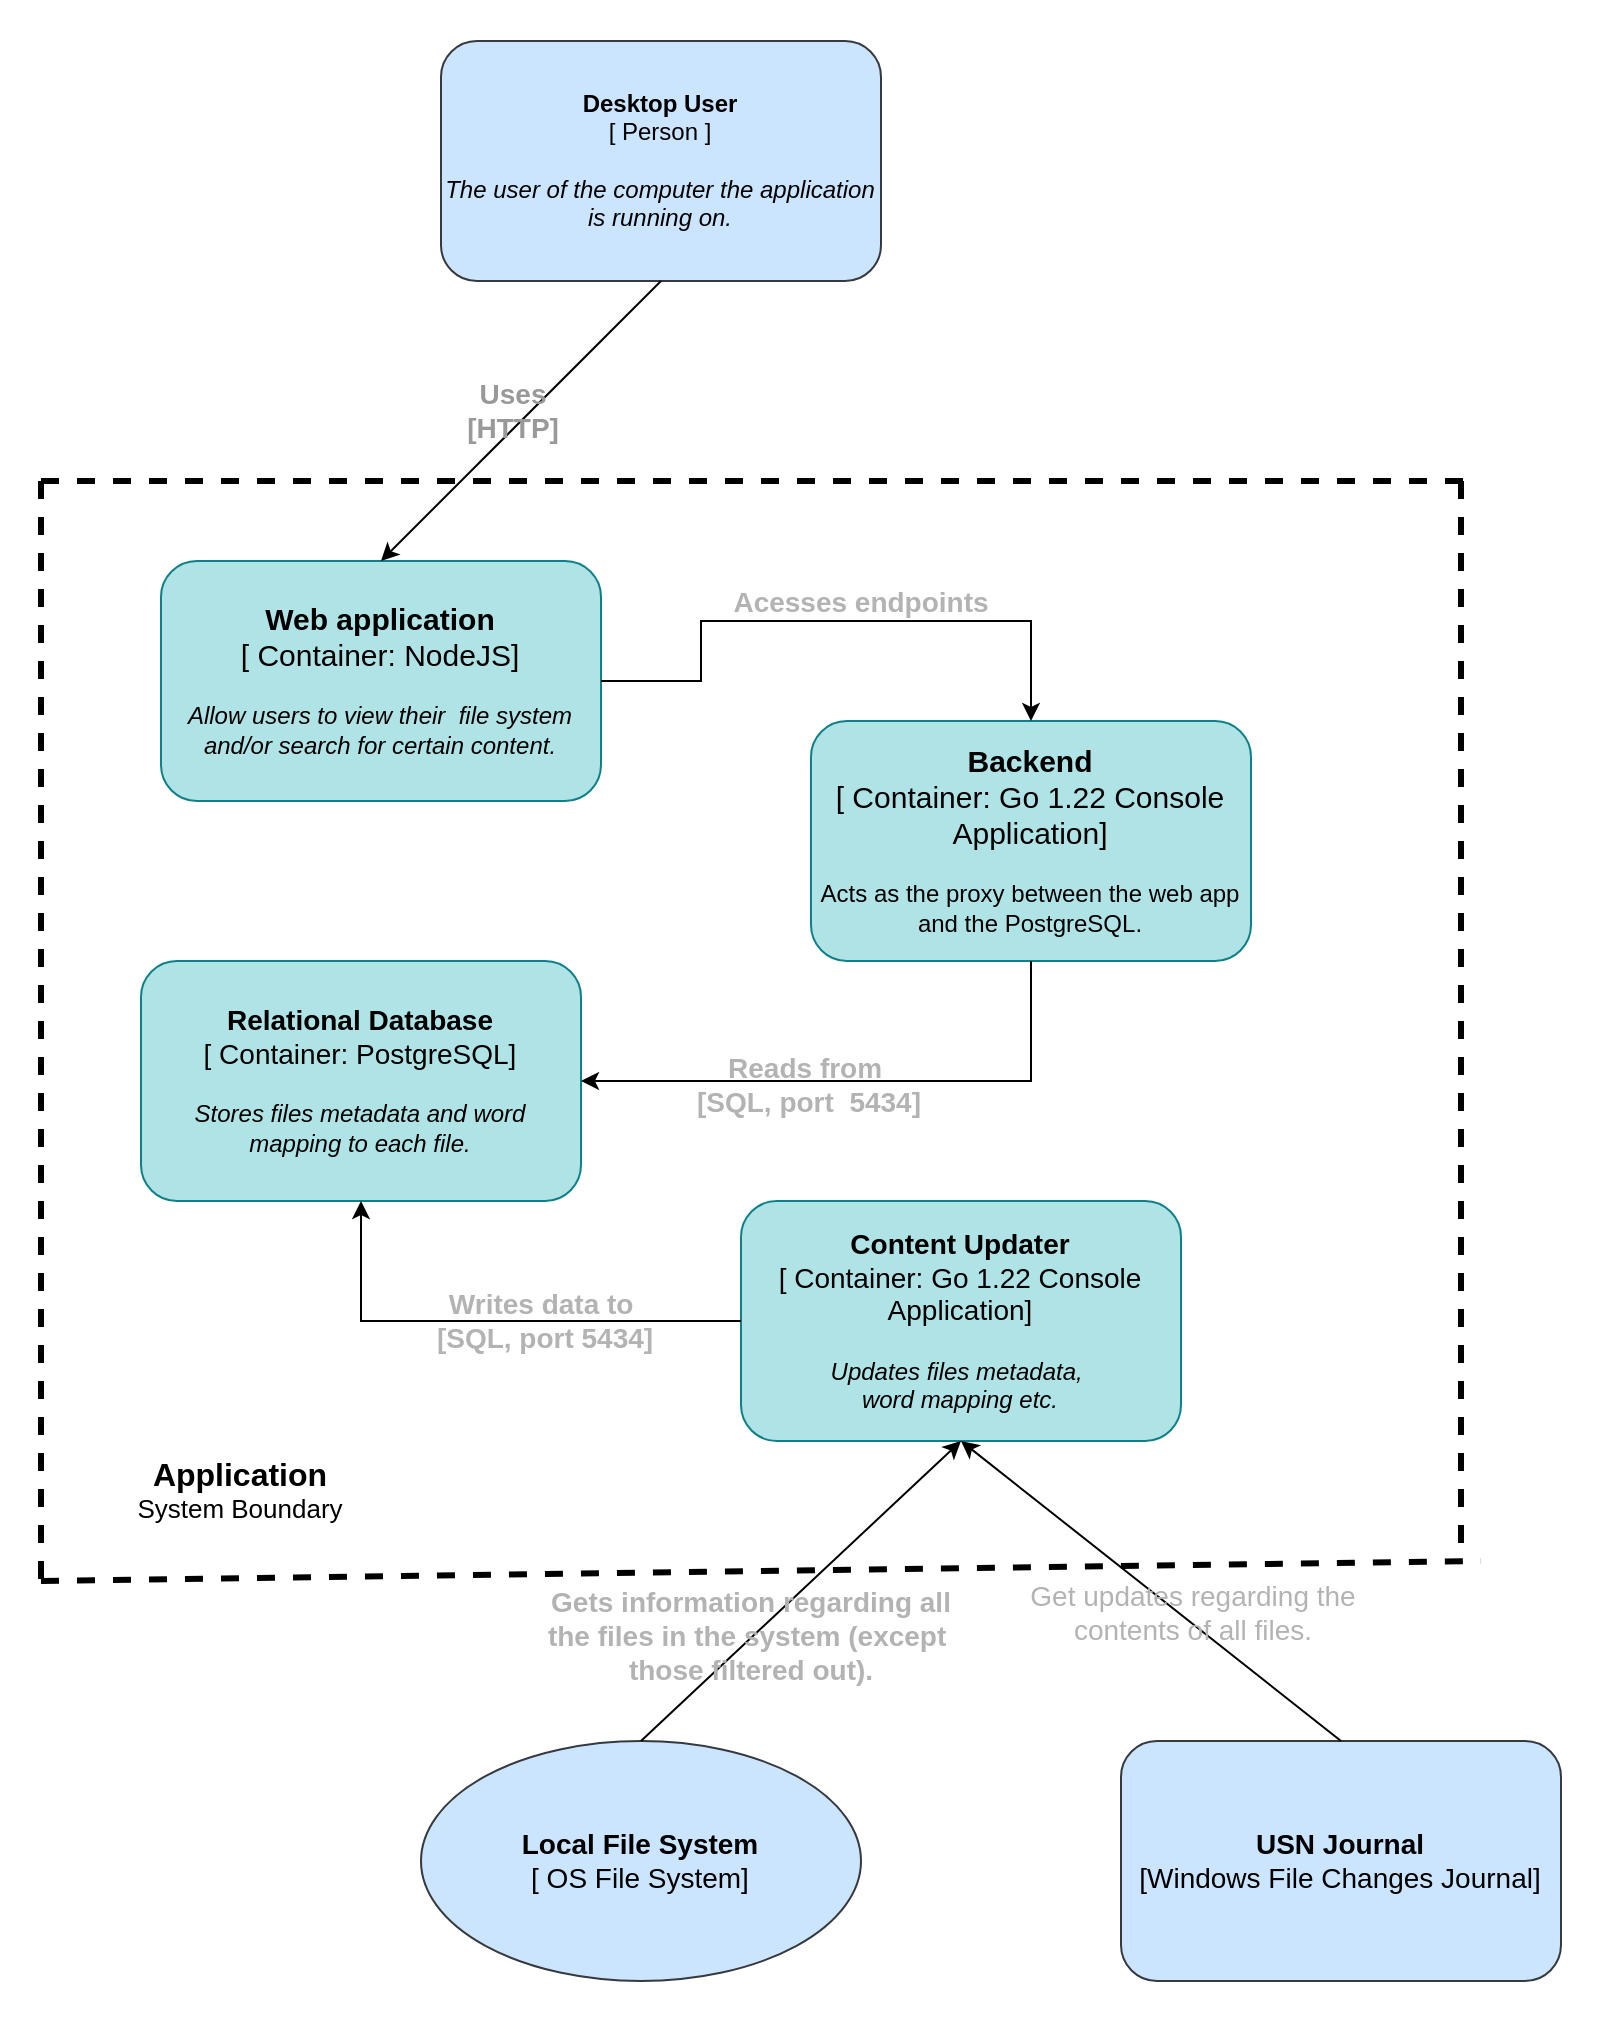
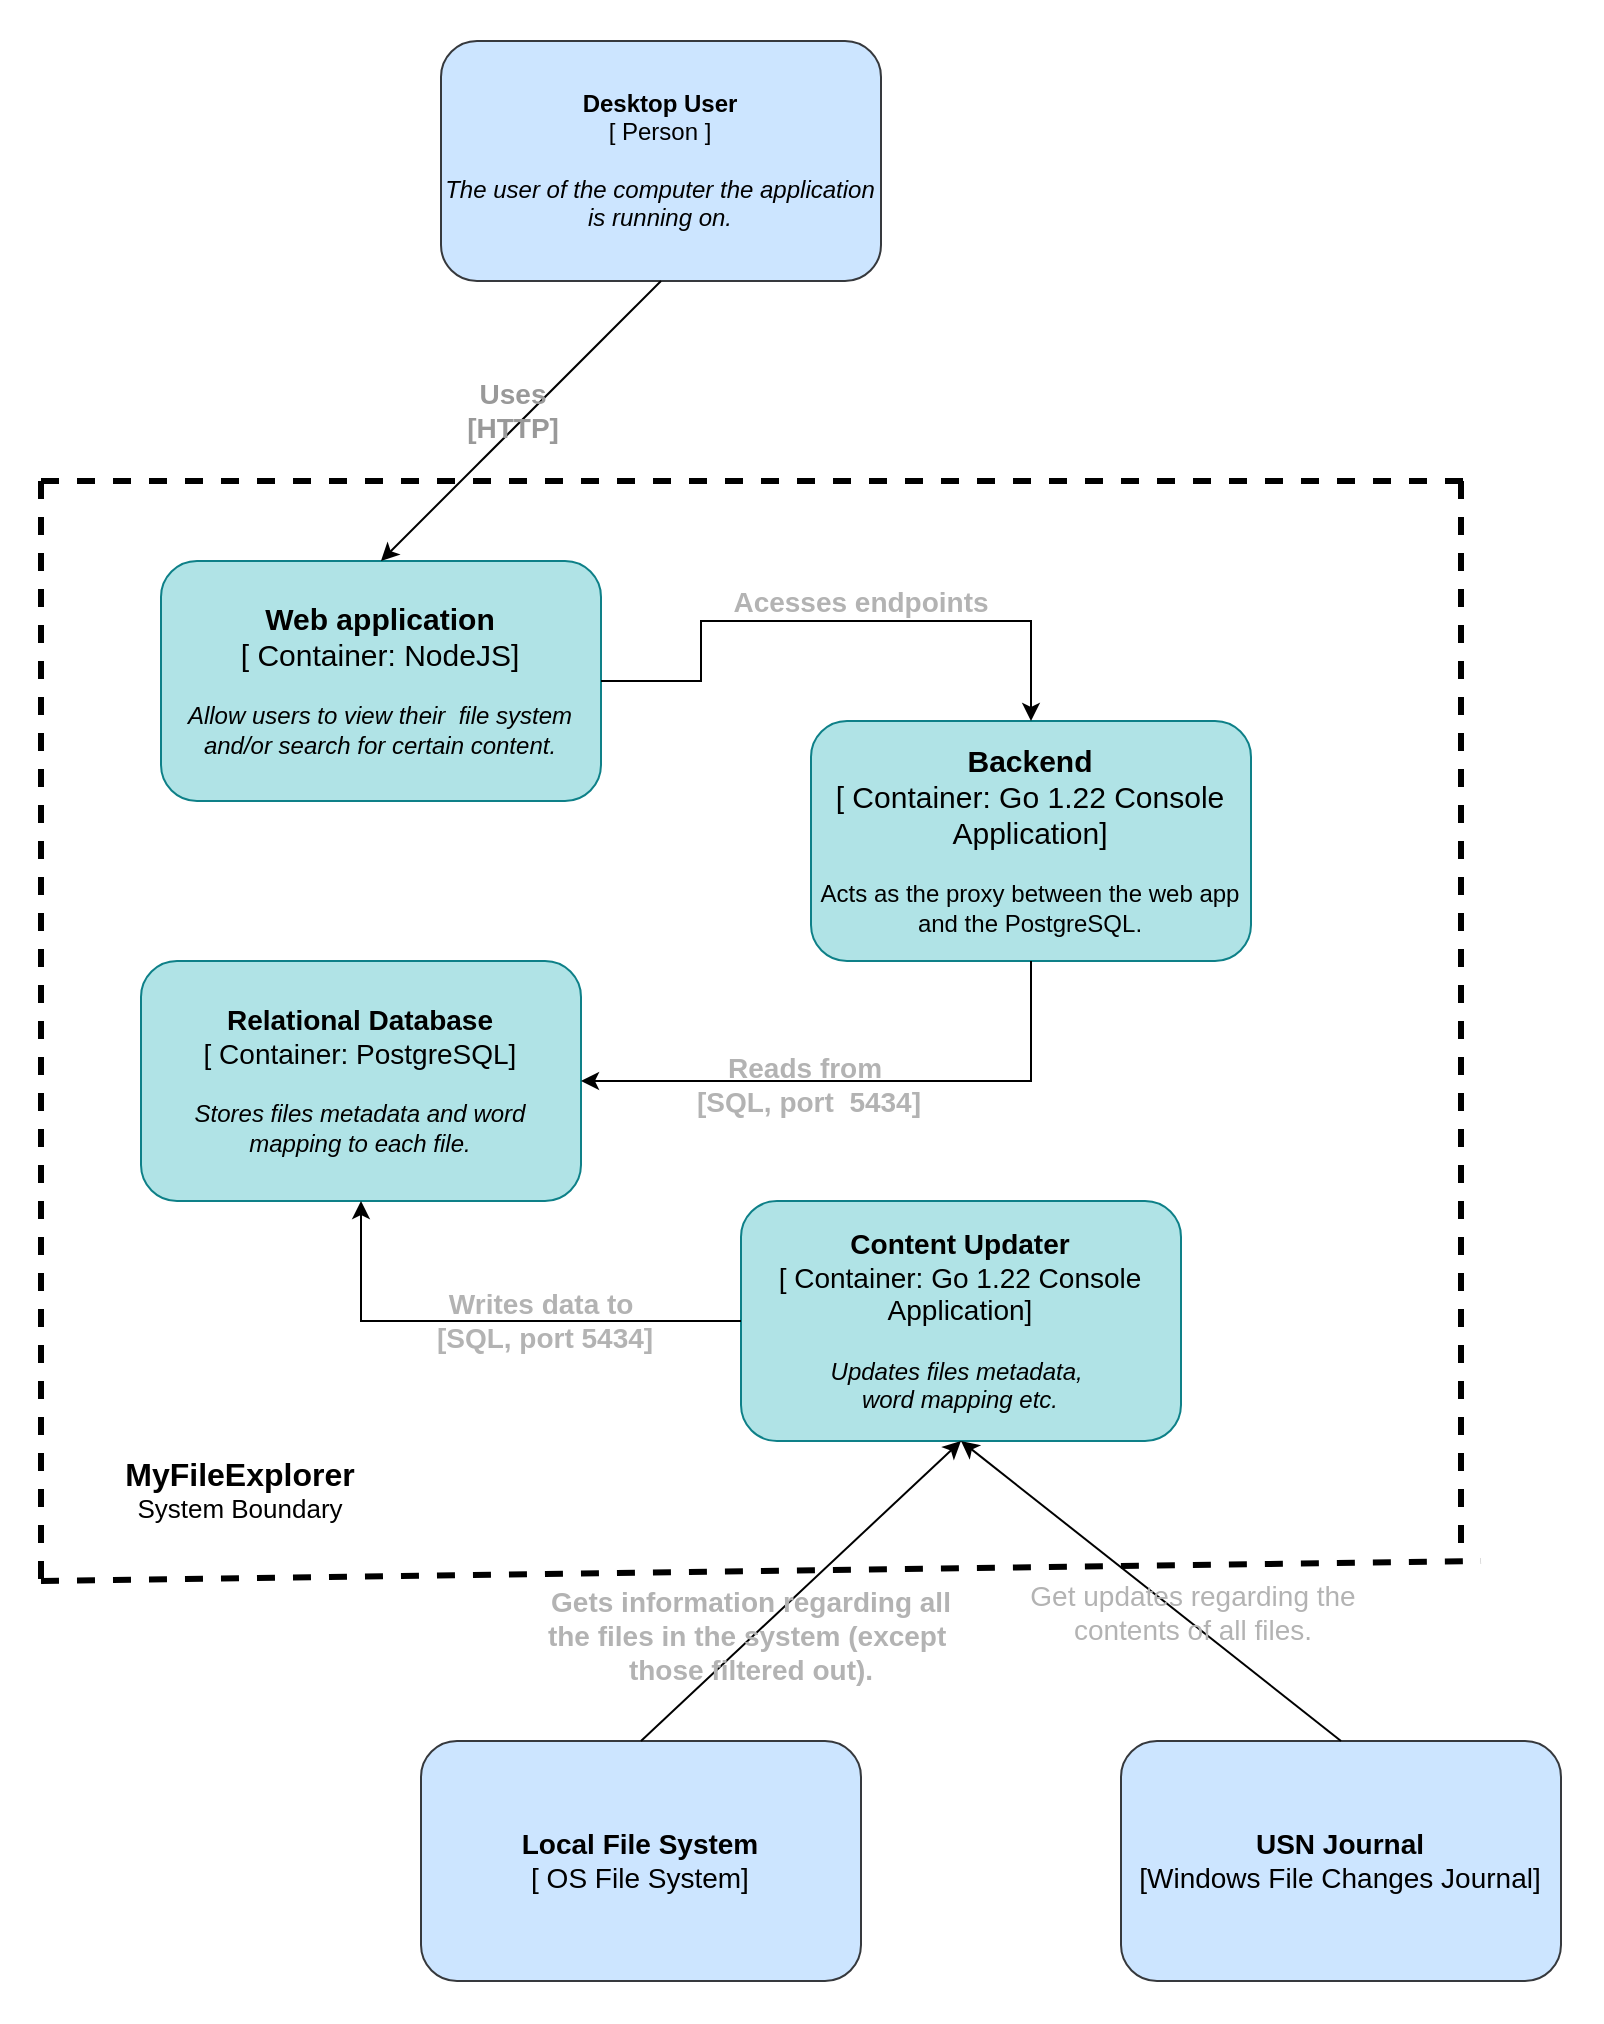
  <mxCell id="0" />
  <mxCell id="1" parent="0" />
  <mxCell id="2" value="&lt;b style=&quot;font-size: 15px;&quot;&gt;&lt;font style=&quot;font-size: 15px;&quot;&gt;Web application&lt;/font&gt;&lt;/b&gt;&lt;div style=&quot;font-size: 15px;&quot;&gt;[ Container: NodeJS]&lt;/div&gt;&lt;div&gt;&lt;br&gt;&lt;/div&gt;&lt;div&gt;&lt;i&gt;Allow users to view their&amp;nbsp; file system and/or search for certain content.&lt;/i&gt;&lt;/div&gt;" style="rounded=1;whiteSpace=wrap;html=1;fillColor=#b0e3e6;strokeColor=#0e8088;" parent="1" vertex="1"><mxGeometry x="80" y="280" width="220" height="120" as="geometry" /></mxCell>
  <mxCell id="3" value="&lt;b&gt;Desktop User&lt;br&gt;&lt;/b&gt;&lt;div&gt;[ Person ]&lt;/div&gt;&lt;div&gt;&lt;br&gt;&lt;/div&gt;&lt;div&gt;&lt;i&gt;The user of the computer the application is running on.&lt;/i&gt;&lt;/div&gt;" style="rounded=1;whiteSpace=wrap;html=1;fillColor=#cce5ff;strokeColor=#36393d;" parent="1" vertex="1"><mxGeometry x="220" y="20" width="220" height="120" as="geometry" /></mxCell>
  <mxCell id="4" value="" style="endArrow=classic;html=1;rounded=0;exitX=0.5;exitY=1;exitDx=0;exitDy=0;entryX=0.5;entryY=0;entryDx=0;entryDy=0;" parent="1" source="3" target="2" edge="1"><mxGeometry width="50" height="50" relative="1" as="geometry"><mxPoint x="750" y="300" as="sourcePoint" /><mxPoint x="760" y="380" as="targetPoint" /></mxGeometry></mxCell>
  <mxCell id="5" value="&lt;font color=&quot;#999999&quot; style=&quot;font-size: 14px;&quot;&gt;Uses&lt;br style=&quot;font-size: 14px;&quot;&gt;[HTTP]&lt;/font&gt;" style="edgeLabel;html=1;align=center;verticalAlign=middle;resizable=0;points=[];fontSize=14;labelBackgroundColor=none;fontStyle=1" parent="4" vertex="1" connectable="0"><mxGeometry x="0.033" y="-4" relative="1" as="geometry"><mxPoint y="-5" as="offset" /></mxGeometry></mxCell>
  <mxCell id="6" value="&lt;font style=&quot;font-size: 14px;&quot;&gt;&lt;b style=&quot;&quot;&gt;Relational Database&lt;/b&gt;&lt;br&gt;&lt;/font&gt;&lt;div style=&quot;font-size: 14px;&quot;&gt;[ Container: PostgreSQL]&lt;/div&gt;&lt;div&gt;&lt;br&gt;&lt;/div&gt;&lt;div&gt;&lt;i&gt;Stores files metadata and word&lt;/i&gt;&lt;/div&gt;&lt;div&gt;&lt;i&gt;mapping to each file.&lt;/i&gt;&lt;/div&gt;" style="rounded=1;whiteSpace=wrap;html=1;fillColor=#b0e3e6;strokeColor=#0e8088;" parent="1" vertex="1"><mxGeometry x="70" y="480" width="220" height="120" as="geometry" /></mxCell>
  <mxCell id="7" value="&lt;span style=&quot;background-color: initial; font-size: 14px;&quot;&gt;&lt;b&gt;Content Updater&lt;br&gt;&lt;/b&gt;[ Container: Go 1.22 Console&lt;br&gt;Application]&lt;/span&gt;&lt;br&gt;&lt;div&gt;&lt;br&gt;&lt;/div&gt;&lt;div&gt;&lt;i&gt;Updates files metadata,&amp;nbsp;&lt;/i&gt;&lt;/div&gt;&lt;div&gt;&lt;i&gt;word mapping etc.&lt;/i&gt;&lt;/div&gt;" style="rounded=1;whiteSpace=wrap;html=1;fillColor=#b0e3e6;strokeColor=#0e8088;" parent="1" vertex="1"><mxGeometry x="370" y="600" width="220" height="120" as="geometry" /></mxCell>
- <mxCell id="8" value="&lt;b style=&quot;font-size: 14px;&quot;&gt;&lt;font style=&quot;font-size: 14px;&quot;&gt;Local File System&lt;br&gt;&lt;/font&gt;&lt;/b&gt;&lt;div style=&quot;font-size: 14px;&quot;&gt;[ OS File System]&lt;/div&gt;" style="ellipse;whiteSpace=wrap;html=1;fillColor=#cce5ff;strokeColor=#36393d;" parent="1" vertex="1"><mxGeometry x="210" y="870" width="220" height="120" as="geometry" /></mxCell>
+ <mxCell id="8" value="&lt;b style=&quot;font-size: 14px;&quot;&gt;&lt;font style=&quot;font-size: 14px;&quot;&gt;Local File System&lt;br&gt;&lt;/font&gt;&lt;/b&gt;&lt;div style=&quot;font-size: 14px;&quot;&gt;[ OS File System]&lt;/div&gt;" style="rounded=1;whiteSpace=wrap;html=1;fillColor=#cce5ff;strokeColor=#36393d;" parent="1" vertex="1"><mxGeometry x="210" y="870" width="220" height="120" as="geometry" /></mxCell>
  <mxCell id="9" value="&lt;br&gt;&lt;br&gt;" style="endArrow=classic;html=1;rounded=0;exitX=0.5;exitY=0;exitDx=0;exitDy=0;entryX=0.5;entryY=1;entryDx=0;entryDy=0;" parent="1" source="8" target="7" edge="1"><mxGeometry width="50" height="50" relative="1" as="geometry"><mxPoint x="570" y="710" as="sourcePoint" /><mxPoint x="470" y="840" as="targetPoint" /></mxGeometry></mxCell>
  <mxCell id="10" value="&lt;font color=&quot;#b3b3b3&quot; style=&quot;font-size: 14px;&quot;&gt;&lt;b&gt;Gets information regarding all&lt;br&gt;the files in the system (except&amp;nbsp;&lt;br&gt;those filtered out).&lt;/b&gt;&lt;/font&gt;" style="edgeLabel;html=1;align=center;verticalAlign=middle;resizable=0;points=[];labelBackgroundColor=none;" parent="9" vertex="1" connectable="0"><mxGeometry x="0.153" relative="1" as="geometry"><mxPoint x="-37" y="34" as="offset" /></mxGeometry></mxCell>
  <mxCell id="11" value="" style="endArrow=none;dashed=1;html=1;rounded=0;strokeWidth=3;" parent="1" edge="1"><mxGeometry width="50" height="50" relative="1" as="geometry"><mxPoint x="20" y="240" as="sourcePoint" /><mxPoint x="740" y="240" as="targetPoint" /></mxGeometry></mxCell>
  <mxCell id="12" value="" style="endArrow=none;dashed=1;html=1;rounded=0;strokeWidth=3;" parent="1" edge="1"><mxGeometry width="50" height="50" relative="1" as="geometry"><mxPoint x="20" y="240" as="sourcePoint" /><mxPoint x="20" y="790" as="targetPoint" /></mxGeometry></mxCell>
  <mxCell id="13" value="" style="endArrow=none;dashed=1;html=1;rounded=0;strokeWidth=3;" parent="1" edge="1"><mxGeometry width="50" height="50" relative="1" as="geometry"><mxPoint x="20" y="790" as="sourcePoint" /><mxPoint x="740" y="780" as="targetPoint" /></mxGeometry></mxCell>
  <mxCell id="14" value="" style="endArrow=none;dashed=1;html=1;rounded=0;strokeWidth=3;" parent="1" edge="1"><mxGeometry width="50" height="50" relative="1" as="geometry"><mxPoint x="730" y="240" as="sourcePoint" /><mxPoint x="730" y="780" as="targetPoint" /></mxGeometry></mxCell>
- <mxCell id="15" value="&lt;font style=&quot;font-size: 16px;&quot;&gt;&lt;b&gt;Application&lt;/b&gt;&lt;/font&gt;&lt;br&gt;&lt;font style=&quot;font-size: 13px;&quot;&gt;System Boundary&lt;/font&gt;" style="text;html=1;strokeColor=none;fillColor=none;align=center;verticalAlign=middle;whiteSpace=wrap;rounded=0;" parent="1" vertex="1"><mxGeometry x="40" y="730" width="160" height="30" as="geometry" /></mxCell>
+ <mxCell id="15" value="&lt;font style=&quot;font-size: 16px;&quot;&gt;&lt;b&gt;MyFileExplorer&lt;/b&gt;&lt;/font&gt;&lt;br&gt;&lt;font style=&quot;font-size: 13px;&quot;&gt;System Boundary&lt;/font&gt;" style="text;html=1;strokeColor=none;fillColor=none;align=center;verticalAlign=middle;whiteSpace=wrap;rounded=0;" parent="1" vertex="1"><mxGeometry x="40" y="730" width="160" height="30" as="geometry" /></mxCell>
  <mxCell id="16" value="&lt;span style=&quot;font-size: 14px; background-color: initial;&quot;&gt;&lt;b&gt;USN Journal&lt;br&gt;&lt;/b&gt;[Windows File Changes Journal]&lt;/span&gt;" style="rounded=1;whiteSpace=wrap;html=1;fillColor=#cce5ff;strokeColor=#36393d;" vertex="1" parent="1"><mxGeometry x="560" y="870" width="220" height="120" as="geometry" /></mxCell>
  <mxCell id="17" value="" style="endArrow=classic;html=1;rounded=0;exitX=0.5;exitY=0;exitDx=0;exitDy=0;entryX=0.5;entryY=1;entryDx=0;entryDy=0;" edge="1" parent="1" source="16" target="7"><mxGeometry width="50" height="50" relative="1" as="geometry"><mxPoint x="590" y="780" as="sourcePoint" /><mxPoint x="770" y="910" as="targetPoint" /></mxGeometry></mxCell>
  <mxCell id="18" value="&lt;font color=&quot;#b3b3b3&quot; style=&quot;font-size: 14px;&quot;&gt;Get updates regarding the&lt;br&gt;contents of all files.&lt;/font&gt;" style="edgeLabel;html=1;align=center;verticalAlign=middle;resizable=0;points=[];labelBackgroundColor=none;" vertex="1" connectable="0" parent="17"><mxGeometry x="0.015" y="3" relative="1" as="geometry"><mxPoint x="24" y="9" as="offset" /></mxGeometry></mxCell>
  <mxCell id="19" value="" style="endArrow=classic;html=1;rounded=0;exitX=0;exitY=0.5;exitDx=0;exitDy=0;entryX=0.5;entryY=1;entryDx=0;entryDy=0;" edge="1" parent="1" source="7" target="6"><mxGeometry width="50" height="50" relative="1" as="geometry"><mxPoint x="350" y="670" as="sourcePoint" /><mxPoint x="170" y="600" as="targetPoint" /><Array as="points"><mxPoint x="180" y="660" /></Array></mxGeometry></mxCell>
  <mxCell id="20" value="&lt;font color=&quot;#b3b3b3&quot; style=&quot;font-size: 14px;&quot;&gt;&lt;b&gt;Writes data to&amp;nbsp;&lt;br style=&quot;border-color: var(--border-color);&quot;&gt;[SQL, port 5434]&lt;/b&gt;&lt;/font&gt;" style="edgeLabel;html=1;align=center;verticalAlign=middle;resizable=0;points=[];labelBackgroundColor=none;" vertex="1" connectable="0" parent="19"><mxGeometry x="-0.21" y="-1" relative="1" as="geometry"><mxPoint as="offset" /></mxGeometry></mxCell>
  <mxCell id="21" value="&lt;span style=&quot;font-size: 15px; background-color: initial;&quot;&gt;&lt;b&gt;Backend&lt;br&gt;&lt;/b&gt;[ Container: Go 1.22 Console&lt;br&gt;Application]&lt;/span&gt;&lt;br&gt;&lt;div&gt;&lt;br&gt;Acts as the proxy between the web app and the PostgreSQL.&lt;/div&gt;" style="rounded=1;whiteSpace=wrap;html=1;fillColor=#b0e3e6;strokeColor=#0e8088;" vertex="1" parent="1"><mxGeometry x="405" y="360" width="220" height="120" as="geometry" /></mxCell>
  <mxCell id="22" value="" style="endArrow=classic;html=1;rounded=0;exitX=0.5;exitY=1;exitDx=0;exitDy=0;entryX=1;entryY=0.5;entryDx=0;entryDy=0;" edge="1" parent="1" source="21" target="6"><mxGeometry width="50" height="50" relative="1" as="geometry"><mxPoint x="500" y="490" as="sourcePoint" /><mxPoint x="350" y="460" as="targetPoint" /><Array as="points"><mxPoint x="515" y="540" /></Array></mxGeometry></mxCell>
  <mxCell id="23" value="&lt;font color=&quot;#b3b3b3&quot; style=&quot;font-size: 14px;&quot;&gt;&lt;b&gt;Reads from&amp;nbsp;&lt;br style=&quot;border-color: var(--border-color);&quot;&gt;&lt;span style=&quot;&quot;&gt;[SQL, port&amp;nbsp; 5434]&lt;/span&gt;&lt;/b&gt;&lt;/font&gt;" style="edgeLabel;html=1;align=center;verticalAlign=middle;resizable=0;points=[];labelBackgroundColor=none;" vertex="1" connectable="0" parent="22"><mxGeometry x="0.203" y="1" relative="1" as="geometry"><mxPoint x="-1" as="offset" /></mxGeometry></mxCell>
  <mxCell id="24" value="" style="endArrow=classic;html=1;rounded=0;exitX=1;exitY=0.5;exitDx=0;exitDy=0;entryX=0.5;entryY=0;entryDx=0;entryDy=0;" edge="1" parent="1" source="2" target="21"><mxGeometry width="50" height="50" relative="1" as="geometry"><mxPoint x="300" y="510" as="sourcePoint" /><mxPoint x="350" y="460" as="targetPoint" /><Array as="points"><mxPoint x="350" y="340" /><mxPoint x="350" y="310" /><mxPoint x="515" y="310" /></Array></mxGeometry></mxCell>
  <mxCell id="25" value="&lt;font color=&quot;#b3b3b3&quot;&gt;&lt;span style=&quot;font-size: 14px;&quot;&gt;&lt;b&gt;Acesses endpoints&lt;/b&gt;&lt;/span&gt;&lt;/font&gt;" style="edgeLabel;html=1;align=center;verticalAlign=middle;resizable=0;points=[];labelBackgroundColor=none;" vertex="1" connectable="0" parent="24"><mxGeometry x="0.115" y="1" relative="1" as="geometry"><mxPoint x="-5" y="-9" as="offset" /></mxGeometry></mxCell>
